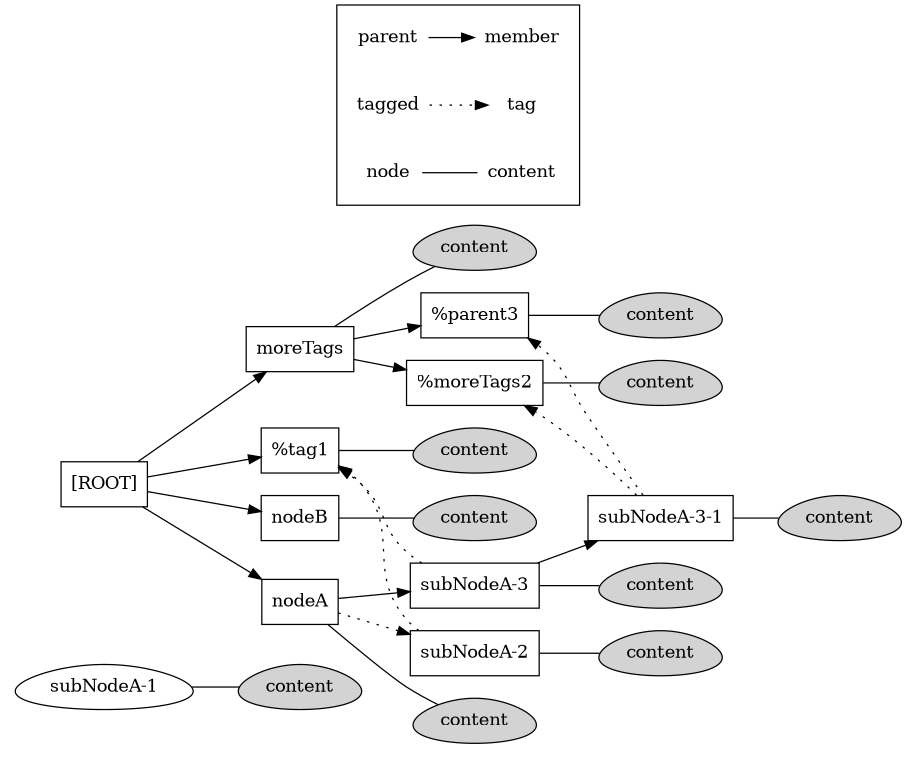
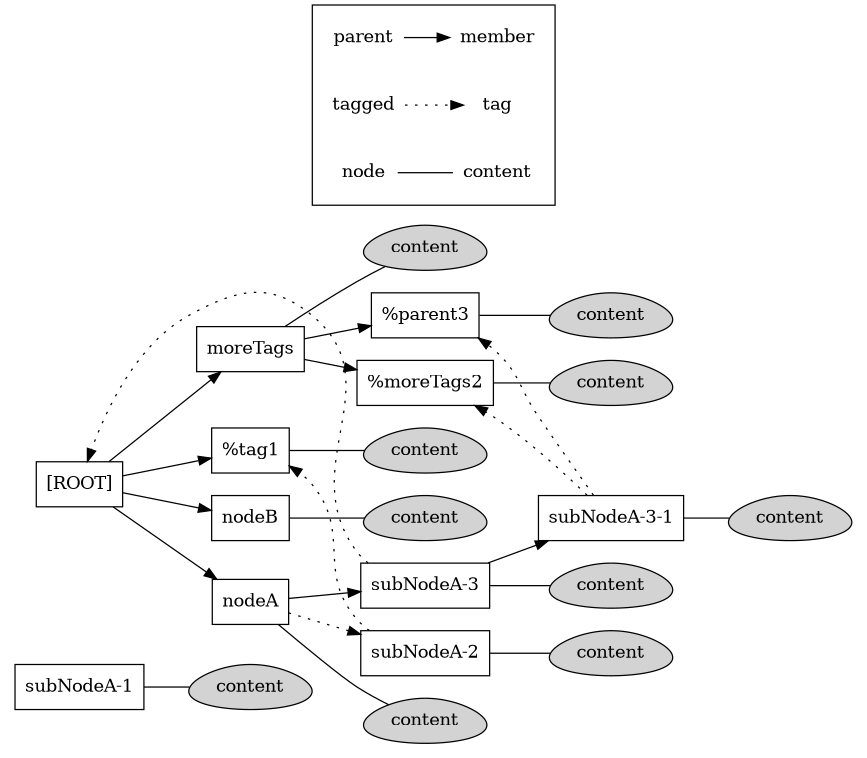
  digraph {
    packmode=array_u
    rankdir=LR
    node [shape=rectangle]
    n1 [label="[ROOT]"]
    nodeA
    nodeB
    n4 [label="%tag1"]
    moreTags
    n6 [bgcolor="#c0c0c0" label=content shape=egg style=filled]
-   "subNodeA-1" [shape=egg]
+   "subNodeA-1"
    "subNodeA-2"
    "subNodeA-3"
    n10 [bgcolor="#c0c0c0" label=content shape=egg style=filled]
    n11 [bgcolor="#c0c0c0" label=content shape=egg style=filled]
    n12 [bgcolor="#c0c0c0" label=content shape=egg style=filled]
    "subNodeA-3-1"
    n14 [bgcolor="#c0c0c0" label=content shape=egg style=filled]
    n15 [label="%moreTags2"]
    n16 [label="%parent3"]
    n17 [bgcolor="#c0c0c0" label=content shape=egg style=filled]
    n18 [bgcolor="#c0c0c0" label=content shape=egg style=filled]
    n19 [bgcolor="#c0c0c0" label=content shape=egg style=filled]
    n20 [bgcolor="#c0c0c0" label=content shape=egg style=filled]
    n21 [bgcolor="#c0c0c0" label=content shape=egg style=filled]
    n22 [label=parent shape=plaintext]
    n23 [label=member shape=plaintext]
    n24 [label=tagged shape=plaintext]
    n25 [label=tag shape=plaintext]
    n26 [label="node" shape=plaintext]
    n27 [label=content shape=plaintext]
    subgraph cluster_1 {
      peripheries=0
      n1
      nodeA
      nodeB
      n4
      moreTags
      n6
      "subNodeA-1"
      "subNodeA-2"
      "subNodeA-3"
      n10
      n11
      n12
      "subNodeA-3-1"
      n14
      n15
      n16
      n17
      n18
      n19
      n20
      n21
    }
    subgraph cluster_2 {
      n22
      n23
      n24
      n25
      n26
      n27
    }
    n1 -> nodeA
    n1 -> nodeB
    n1 -> n4
    n1 -> moreTags
    nodeA -> n6 [dir=none]
    nodeA -> "subNodeA-2" [style=dotted]
    nodeA -> "subNodeA-3"
    nodeB -> n17 [dir=none]
    n4 -> n18 [dir=none]
    moreTags -> n15
    moreTags -> n16
    moreTags -> n19 [dir=none]
    "subNodeA-1" -> n10 [dir=none]
    "subNodeA-2" -> n4 [constraint=false style=dotted]
    "subNodeA-2" -> n11 [dir=none]
-   "subNodeA-3" -> n4 [constraint=false style=dotted]
+   "subNodeA-3" -> n1 [constraint=false style=dotted]
    "subNodeA-3" -> n12 [dir=none]
    "subNodeA-3" -> "subNodeA-3-1"
    "subNodeA-3-1" -> n14 [dir=none]
    "subNodeA-3-1" -> n15 [constraint=false style=dotted]
    "subNodeA-3-1" -> n16 [constraint=false style=dotted]
    n15 -> n20 [dir=none]
    n16 -> n21 [dir=none]
    n22 -> n23
    n24 -> n25 [style=dotted]
    n26 -> n27 [dir=none]
  }
